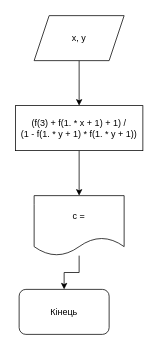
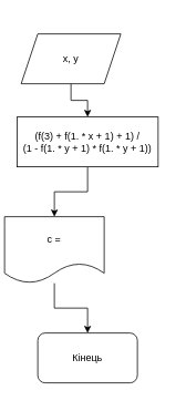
  <mxCell id="0" />
  <mxCell id="1" parent="0" />
  <mxCell id="2" value="" style="edgeStyle=orthogonalEdgeStyle;rounded=0;orthogonalLoop=1;jettySize=auto;html=1;" edge="1" parent="1" source="3" target="5"><mxGeometry relative="1" as="geometry" /></mxCell>
- <mxCell id="3" value="x, y" style="shape=parallelogram;perimeter=parallelogramPerimeter;whiteSpace=wrap;html=1;fixedSize=1;" vertex="1" parent="1"><mxGeometry x="45" y="20" width="120" height="60" as="geometry" /></mxCell>
+ <mxCell id="3" value="x, y" style="shape=parallelogram;perimeter=parallelogramPerimeter;whiteSpace=wrap;html=1;fixedSize=1;" vertex="1" parent="1"><mxGeometry x="25" y="40" width="120" height="60" as="geometry" /></mxCell>
  <mxCell id="4" value="" style="edgeStyle=orthogonalEdgeStyle;rounded=0;orthogonalLoop=1;jettySize=auto;html=1;" edge="1" parent="1" source="5" target="7"><mxGeometry relative="1" as="geometry" /></mxCell>
  <mxCell id="5" value="(f(3) + f(1. * x + 1) + 1) / &lt;br&gt;(1 - f(1. * y + 1) * f(1. * y + 1))" style="whiteSpace=wrap;html=1;" vertex="1" parent="1"><mxGeometry x="20" y="140" width="170" height="60" as="geometry" /></mxCell>
  <mxCell id="6" value="" style="edgeStyle=orthogonalEdgeStyle;rounded=0;orthogonalLoop=1;jettySize=auto;html=1;" edge="1" parent="1" source="7" target="8"><mxGeometry relative="1" as="geometry" /></mxCell>
- <mxCell id="7" value="c =" style="shape=document;whiteSpace=wrap;html=1;boundedLbl=1;" vertex="1" parent="1"><mxGeometry x="45" y="260" width="120" height="80" as="geometry" /></mxCell>
- <mxCell id="8" value="Кінець" style="rounded=1;whiteSpace=wrap;html=1;" vertex="1" parent="1"><mxGeometry x="25" y="385" width="120" height="60" as="geometry" /></mxCell>
+ <mxCell id="7" value="c =" style="shape=document;whiteSpace=wrap;html=1;boundedLbl=1;" vertex="1" parent="1"><mxGeometry x="5" y="260" width="120" height="80" as="geometry" /></mxCell>
+ <mxCell id="8" value="Кінець" style="rounded=1;whiteSpace=wrap;html=1;" vertex="1" parent="1"><mxGeometry x="45" y="400" width="120" height="60" as="geometry" /></mxCell>
